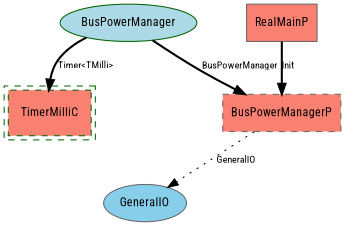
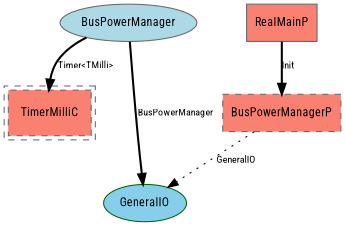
  digraph {
    fontname="Roboto Condensed"
    node [color=gray40 fillcolor=salmon fontname="Roboto Condensed" fontsize=12 shape=box style=filled]
    edge [fontname="Roboto Condensed" fontsize=10 style=bold]
-   n1 [color=darkgreen fillcolor=lightblue label=BusPowerManager shape=ellipse]
+   n1 [fillcolor=lightblue label=BusPowerManager shape=ellipse]
    n2 [label=BusPowerManagerP style="dashed,filled"]
-   n3 [color=darkgreen label=TimerMilliC peripheries=2 style="dashed,filled"]
-   n4 [fillcolor=skyblue label=GeneralIO shape=ellipse]
+   n3 [label=TimerMilliC peripheries=2 style="dashed,filled"]
+   n4 [color=darkgreen fillcolor=skyblue label=GeneralIO shape=ellipse]
    RealMainP
-   n1 -> n2 [label=BusPowerManager]
+   n1 -> n4 [label=BusPowerManager]
    n1 -> n3 [label="Timer<TMilli>"]
    n2 -> n4 [label=GeneralIO style=dotted]
    RealMainP -> n2 [label=Init]
  }
